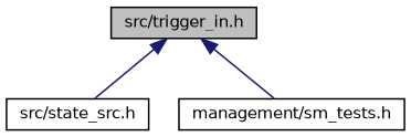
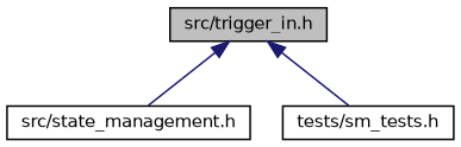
  digraph {
    node [color=black fillcolor=white fontname=Helvetica fontsize=10 shape=record style=filled]
    edge [color=midnightblue dir=back fontname=Helvetica fontsize=10 labelfontname=Helvetica labelfontsize=10 style=solid]
    n1 [fillcolor=grey75 fontcolor=black height=0.2 label="src/trigger_in.h" width=0.4]
-   n2 [height=0.2 label="src/state_src.h" width=0.4]
-   n3 [height=0.2 label="management/sm_tests.h" width=0.4]
+   n2 [height=0.2 label="src/state_management.h" width=0.4]
+   n3 [height=0.2 label="tests/sm_tests.h" width=0.4]
    n1 -> n2
    n1 -> n3
  }
